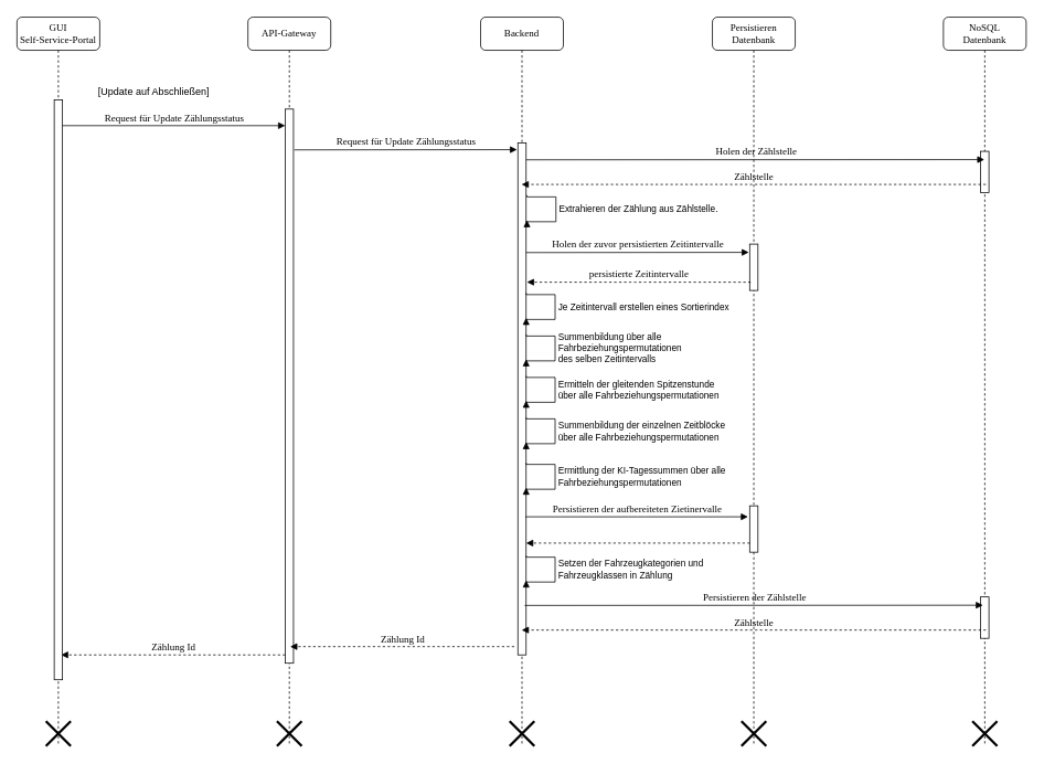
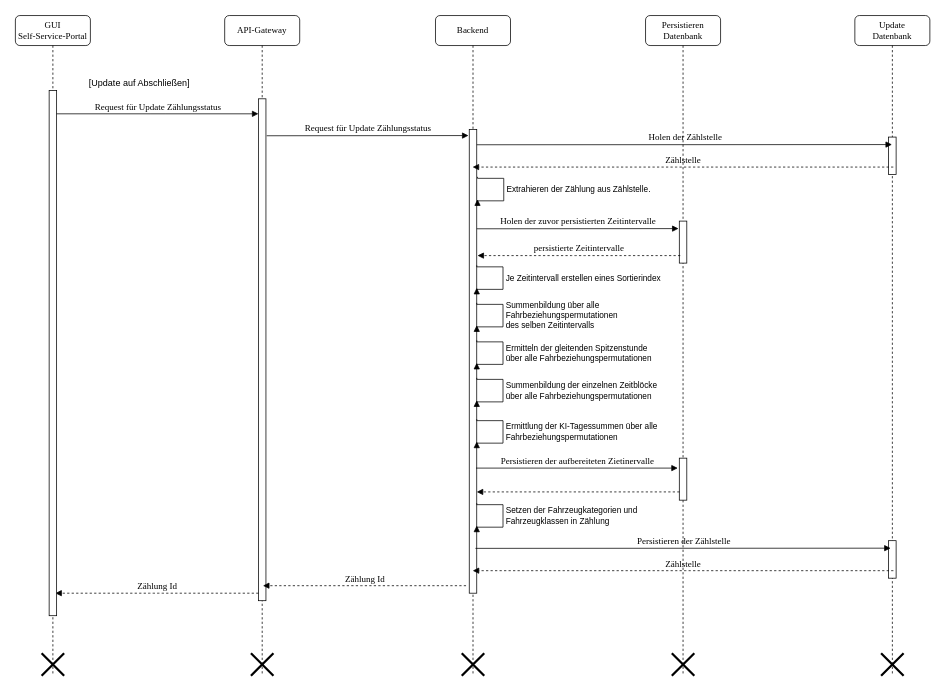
  <mxCell id="0" />
  <mxCell id="1" parent="0" />
  <mxCell id="2" value="API-Gateway" style="shape=umlLifeline;perimeter=lifelinePerimeter;whiteSpace=wrap;html=1;container=1;collapsible=0;recursiveResize=0;outlineConnect=0;rounded=1;shadow=0;comic=0;labelBackgroundColor=none;strokeWidth=1;fontFamily=Verdana;fontSize=12;align=center;" parent="1" vertex="1"><mxGeometry x="299" y="20" width="100" height="880" as="geometry" /></mxCell>
  <mxCell id="3" value="" style="html=1;points=[];perimeter=orthogonalPerimeter;rounded=0;shadow=0;comic=0;labelBackgroundColor=none;strokeWidth=1;fontFamily=Verdana;fontSize=12;align=center;" parent="2" vertex="1"><mxGeometry x="45" y="111" width="10" height="669" as="geometry" /></mxCell>
  <mxCell id="4" value="" style="shape=umlDestroy;whiteSpace=wrap;html=1;strokeWidth=3;targetShapes=umlLifeline;" parent="2" vertex="1"><mxGeometry x="35" y="850" width="30" height="30" as="geometry" /></mxCell>
  <mxCell id="5" value="Zählung Id" style="html=1;verticalAlign=bottom;endArrow=block;labelBackgroundColor=none;fontFamily=Verdana;fontSize=12;edgeStyle=elbowEdgeStyle;elbow=vertical;exitX=0.925;exitY=0.55;exitDx=0;exitDy=0;exitPerimeter=0;dashed=1;" edge="1" parent="2"><mxGeometry x="-0.003" relative="1" as="geometry"><mxPoint x="45.0" y="770" as="sourcePoint" /><mxPoint as="offset" /><mxPoint x="-225.75" y="770" as="targetPoint" /></mxGeometry></mxCell>
  <mxCell id="6" value="Backend" style="shape=umlLifeline;perimeter=lifelinePerimeter;whiteSpace=wrap;html=1;container=1;collapsible=0;recursiveResize=0;outlineConnect=0;rounded=1;shadow=0;comic=0;labelBackgroundColor=none;strokeWidth=1;fontFamily=Verdana;fontSize=12;align=center;" parent="1" vertex="1"><mxGeometry x="580" y="20" width="100" height="880" as="geometry" /></mxCell>
  <mxCell id="7" value="" style="html=1;points=[];perimeter=orthogonalPerimeter;rounded=0;shadow=0;comic=0;labelBackgroundColor=none;strokeWidth=1;fontFamily=Verdana;fontSize=12;align=center;" parent="6" vertex="1"><mxGeometry x="45" y="152" width="10" height="618" as="geometry" /></mxCell>
  <mxCell id="8" value="" style="shape=umlDestroy;whiteSpace=wrap;html=1;strokeWidth=3;targetShapes=umlLifeline;" parent="6" vertex="1"><mxGeometry x="35" y="850" width="30" height="30" as="geometry" /></mxCell>
  <mxCell id="9" value="Je Zeitintervall erstellen eines Sortierindex" style="html=1;align=left;spacingLeft=2;endArrow=block;rounded=0;edgeStyle=orthogonalEdgeStyle;curved=0;rounded=0;" edge="1" parent="6"><mxGeometry relative="1" as="geometry"><mxPoint x="55" y="333" as="sourcePoint" /><Array as="points"><mxPoint x="90" y="335" /><mxPoint x="90" y="365" /></Array><mxPoint x="55" y="363" as="targetPoint" /><mxPoint as="offset" /></mxGeometry></mxCell>
  <mxCell id="10" value="Summenbildung über alle&amp;nbsp;&lt;div&gt;Fahrbeziehungspermutationen&lt;/div&gt;&lt;div&gt;des selben Zeitintervalls&lt;/div&gt;" style="html=1;align=left;spacingLeft=2;endArrow=block;rounded=0;edgeStyle=orthogonalEdgeStyle;curved=0;rounded=0;" edge="1" parent="6"><mxGeometry relative="1" as="geometry"><mxPoint x="55" y="383" as="sourcePoint" /><Array as="points"><mxPoint x="90" y="385" /><mxPoint x="90" y="415" /></Array><mxPoint x="55" y="413" as="targetPoint" /><mxPoint as="offset" /></mxGeometry></mxCell>
  <mxCell id="11" value="Ermitteln der gleitenden Spitzenstunde&lt;div&gt;über alle&amp;nbsp;&lt;span style=&quot;background-color: light-dark(#ffffff, var(--ge-dark-color, #121212)); color: light-dark(rgb(0, 0, 0), rgb(255, 255, 255));&quot;&gt;Fahrbeziehungspermutationen&lt;/span&gt;&lt;/div&gt;" style="html=1;align=left;spacingLeft=2;endArrow=block;rounded=0;edgeStyle=orthogonalEdgeStyle;curved=0;rounded=0;" edge="1" parent="6"><mxGeometry relative="1" as="geometry"><mxPoint x="55" y="433" as="sourcePoint" /><Array as="points"><mxPoint x="90" y="435" /><mxPoint x="90" y="465" /></Array><mxPoint x="55" y="463" as="targetPoint" /><mxPoint as="offset" /></mxGeometry></mxCell>
  <mxCell id="12" value="Summenbildung der einzelnen Zeitblöcke&lt;div&gt;über alle&amp;nbsp;&lt;span style=&quot;background-color: light-dark(#ffffff, var(--ge-dark-color, #121212)); color: light-dark(rgb(0, 0, 0), rgb(255, 255, 255));&quot;&gt;Fahrbeziehungspermutationen&lt;/span&gt;&lt;/div&gt;" style="html=1;align=left;spacingLeft=2;endArrow=block;rounded=0;edgeStyle=orthogonalEdgeStyle;curved=0;rounded=0;" edge="1" parent="6"><mxGeometry relative="1" as="geometry"><mxPoint x="55" y="483" as="sourcePoint" /><Array as="points"><mxPoint x="90" y="485" /><mxPoint x="90" y="515" /></Array><mxPoint x="55" y="513" as="targetPoint" /><mxPoint as="offset" /></mxGeometry></mxCell>
  <mxCell id="13" value="Ermittlung der KI-Tagessummen über alle&lt;div&gt;Fahrbeziehungspermutationen&lt;/div&gt;" style="html=1;align=left;spacingLeft=2;endArrow=block;rounded=0;edgeStyle=orthogonalEdgeStyle;curved=0;rounded=0;" edge="1" parent="6"><mxGeometry relative="1" as="geometry"><mxPoint x="55" y="538" as="sourcePoint" /><Array as="points"><mxPoint x="90" y="540" /><mxPoint x="90" y="570" /></Array><mxPoint x="55" y="568" as="targetPoint" /><mxPoint as="offset" /></mxGeometry></mxCell>
  <mxCell id="14" value="Setzen der Fahrzeugkategorien und&lt;div&gt;Fahrzeugklassen in Zählung&lt;/div&gt;" style="html=1;align=left;spacingLeft=2;endArrow=block;rounded=0;edgeStyle=orthogonalEdgeStyle;curved=0;rounded=0;" edge="1" parent="6"><mxGeometry relative="1" as="geometry"><mxPoint x="55" y="650" as="sourcePoint" /><Array as="points"><mxPoint x="90" y="652" /><mxPoint x="90" y="682" /></Array><mxPoint x="55" y="680" as="targetPoint" /><mxPoint as="offset" /></mxGeometry></mxCell>
  <mxCell id="15" value="Persistieren&lt;div&gt;Datenbank&lt;/div&gt;" style="shape=umlLifeline;perimeter=lifelinePerimeter;whiteSpace=wrap;html=1;container=1;collapsible=0;recursiveResize=0;outlineConnect=0;rounded=1;shadow=0;comic=0;labelBackgroundColor=none;strokeWidth=1;fontFamily=Verdana;fontSize=12;align=center;" parent="1" vertex="1"><mxGeometry x="860" y="20" width="100" height="880" as="geometry" /></mxCell>
  <mxCell id="16" value="" style="shape=umlDestroy;whiteSpace=wrap;html=1;strokeWidth=3;targetShapes=umlLifeline;" parent="15" vertex="1"><mxGeometry x="35" y="850" width="30" height="30" as="geometry" /></mxCell>
  <mxCell id="17" value="" style="html=1;points=[];perimeter=orthogonalPerimeter;rounded=0;shadow=0;comic=0;labelBackgroundColor=none;strokeWidth=1;fontFamily=Verdana;fontSize=12;align=center;" parent="15" vertex="1"><mxGeometry x="45" y="274" width="10" height="56" as="geometry" /></mxCell>
  <mxCell id="18" value="" style="html=1;points=[];perimeter=orthogonalPerimeter;rounded=0;shadow=0;comic=0;labelBackgroundColor=none;strokeWidth=1;fontFamily=Verdana;fontSize=12;align=center;" vertex="1" parent="15"><mxGeometry x="45" y="590" width="10" height="56" as="geometry" /></mxCell>
  <mxCell id="19" value="GUI&lt;div&gt;Self-Service-Portal&lt;/div&gt;" style="shape=umlLifeline;perimeter=lifelinePerimeter;whiteSpace=wrap;html=1;container=1;collapsible=0;recursiveResize=0;outlineConnect=0;rounded=1;shadow=0;comic=0;labelBackgroundColor=none;strokeWidth=1;fontFamily=Verdana;fontSize=12;align=center;" parent="1" vertex="1"><mxGeometry x="20" y="20" width="100" height="880" as="geometry" /></mxCell>
  <mxCell id="20" value="" style="html=1;points=[];perimeter=orthogonalPerimeter;rounded=0;shadow=0;comic=0;labelBackgroundColor=none;strokeWidth=1;fontFamily=Verdana;fontSize=12;align=center;" parent="19" vertex="1"><mxGeometry x="45" y="100" width="10" height="700" as="geometry" /></mxCell>
  <mxCell id="21" value="" style="shape=umlDestroy;whiteSpace=wrap;html=1;strokeWidth=3;targetShapes=umlLifeline;" parent="19" vertex="1"><mxGeometry x="35" y="850" width="30" height="30" as="geometry" /></mxCell>
  <mxCell id="22" value="[Update auf Abschließen&lt;span style=&quot;background-color: transparent; color: light-dark(rgb(0, 0, 0), rgb(255, 255, 255));&quot;&gt;]&lt;/span&gt;" style="text;html=1;strokeColor=none;fillColor=none;align=center;verticalAlign=middle;whiteSpace=wrap;rounded=0;" parent="1" vertex="1"><mxGeometry x="90" y="96" width="191" height="30" as="geometry" /></mxCell>
  <mxCell id="23" value="Request für Update Zählungsstatus" style="html=1;verticalAlign=bottom;endArrow=block;entryX=0;entryY=0;labelBackgroundColor=none;fontFamily=Verdana;fontSize=12;edgeStyle=elbowEdgeStyle;elbow=vertical;" parent="1" edge="1"><mxGeometry x="0.004" relative="1" as="geometry"><mxPoint x="75" y="151" as="sourcePoint" /><mxPoint as="offset" /><mxPoint x="344" y="151" as="targetPoint" /></mxGeometry></mxCell>
  <mxCell id="24" value="Request für Update Zählungsstatus" style="html=1;verticalAlign=bottom;endArrow=block;entryX=0;entryY=0;labelBackgroundColor=none;fontFamily=Verdana;fontSize=12;edgeStyle=elbowEdgeStyle;elbow=vertical;" parent="1" edge="1"><mxGeometry x="0.004" relative="1" as="geometry"><mxPoint x="355" y="180.25" as="sourcePoint" /><mxPoint as="offset" /><mxPoint x="624" y="180.25" as="targetPoint" /></mxGeometry></mxCell>
  <mxCell id="25" value="" style="html=1;verticalAlign=bottom;endArrow=block;labelBackgroundColor=none;fontFamily=Verdana;fontSize=12;edgeStyle=elbowEdgeStyle;elbow=vertical;exitX=0.925;exitY=0.55;exitDx=0;exitDy=0;exitPerimeter=0;dashed=1;" parent="1" edge="1"><mxGeometry x="-0.001" relative="1" as="geometry"><mxPoint x="905.25" y="655" as="sourcePoint" /><mxPoint as="offset" /><mxPoint x="635" y="655" as="targetPoint" /></mxGeometry></mxCell>
- <mxCell id="26" value="NoSQL&lt;div&gt;Datenbank&lt;/div&gt;" style="shape=umlLifeline;perimeter=lifelinePerimeter;whiteSpace=wrap;html=1;container=1;collapsible=0;recursiveResize=0;outlineConnect=0;rounded=1;shadow=0;comic=0;labelBackgroundColor=none;strokeWidth=1;fontFamily=Verdana;fontSize=12;align=center;" parent="1" vertex="1"><mxGeometry x="1139" y="20" width="100" height="880" as="geometry" /></mxCell>
+ <mxCell id="26" value="Update&lt;div&gt;Datenbank&lt;/div&gt;" style="shape=umlLifeline;perimeter=lifelinePerimeter;whiteSpace=wrap;html=1;container=1;collapsible=0;recursiveResize=0;outlineConnect=0;rounded=1;shadow=0;comic=0;labelBackgroundColor=none;strokeWidth=1;fontFamily=Verdana;fontSize=12;align=center;" parent="1" vertex="1"><mxGeometry x="1139" y="20" width="100" height="880" as="geometry" /></mxCell>
  <mxCell id="27" value="" style="shape=umlDestroy;whiteSpace=wrap;html=1;strokeWidth=3;targetShapes=umlLifeline;" parent="26" vertex="1"><mxGeometry x="35" y="850" width="30" height="30" as="geometry" /></mxCell>
  <mxCell id="28" value="" style="html=1;points=[];perimeter=orthogonalPerimeter;rounded=0;shadow=0;comic=0;labelBackgroundColor=none;strokeWidth=1;fontFamily=Verdana;fontSize=12;align=center;" parent="26" vertex="1"><mxGeometry x="45" y="162" width="10" height="50" as="geometry" /></mxCell>
  <mxCell id="29" value="" style="html=1;points=[];perimeter=orthogonalPerimeter;rounded=0;shadow=0;comic=0;labelBackgroundColor=none;strokeWidth=1;fontFamily=Verdana;fontSize=12;align=center;" vertex="1" parent="26"><mxGeometry x="45" y="700" width="10" height="50" as="geometry" /></mxCell>
  <mxCell id="30" value="Holen der Zählstelle" style="html=1;verticalAlign=bottom;endArrow=block;labelBackgroundColor=none;fontFamily=Verdana;fontSize=12;edgeStyle=elbowEdgeStyle;elbow=vertical;" parent="1" edge="1"><mxGeometry x="0.004" relative="1" as="geometry"><mxPoint x="635" y="192.25" as="sourcePoint" /><mxPoint as="offset" /><mxPoint x="1188.5" y="192" as="targetPoint" /></mxGeometry></mxCell>
  <mxCell id="31" value="Extrahieren der Zählung aus Zählstelle." style="html=1;align=left;spacingLeft=2;endArrow=block;rounded=0;edgeStyle=orthogonalEdgeStyle;curved=0;rounded=0;" parent="1" edge="1"><mxGeometry relative="1" as="geometry"><mxPoint x="636" y="235" as="sourcePoint" /><Array as="points"><mxPoint x="671" y="237" /><mxPoint x="671" y="267" /></Array><mxPoint x="636" y="265" as="targetPoint" /><mxPoint as="offset" /></mxGeometry></mxCell>
  <mxCell id="32" value="Zählstelle" style="html=1;verticalAlign=bottom;endArrow=block;labelBackgroundColor=none;fontFamily=Verdana;fontSize=12;edgeStyle=elbowEdgeStyle;elbow=vertical;exitX=0.925;exitY=0.55;exitDx=0;exitDy=0;exitPerimeter=0;dashed=1;" parent="1" edge="1"><mxGeometry x="-0.001" relative="1" as="geometry"><mxPoint x="1190.25" y="222" as="sourcePoint" /><mxPoint as="offset" /><mxPoint x="629.5" y="222" as="targetPoint" /></mxGeometry></mxCell>
  <mxCell id="33" value="Holen der zuvor persistierten Zeitintervalle" style="html=1;verticalAlign=bottom;endArrow=block;entryX=0;entryY=0;labelBackgroundColor=none;fontFamily=Verdana;fontSize=12;edgeStyle=elbowEdgeStyle;elbow=vertical;" parent="1" edge="1"><mxGeometry x="0.004" relative="1" as="geometry"><mxPoint x="635" y="304.25" as="sourcePoint" /><mxPoint as="offset" /><mxPoint x="904" y="304.25" as="targetPoint" /></mxGeometry></mxCell>
  <mxCell id="34" value="Persistieren der aufbereiteten Zietinervalle" style="html=1;verticalAlign=bottom;endArrow=block;entryX=0;entryY=0;labelBackgroundColor=none;fontFamily=Verdana;fontSize=12;edgeStyle=elbowEdgeStyle;elbow=horizontal;" edge="1" parent="1"><mxGeometry x="0.004" relative="1" as="geometry"><mxPoint x="634" y="623.25" as="sourcePoint" /><mxPoint as="offset" /><mxPoint x="903" y="623.25" as="targetPoint" /></mxGeometry></mxCell>
  <mxCell id="35" value="persistierte Zeitintervalle" style="html=1;verticalAlign=bottom;endArrow=block;labelBackgroundColor=none;fontFamily=Verdana;fontSize=12;edgeStyle=elbowEdgeStyle;elbow=vertical;exitX=0.925;exitY=0.55;exitDx=0;exitDy=0;exitPerimeter=0;dashed=1;" edge="1" parent="1"><mxGeometry x="-0.001" relative="1" as="geometry"><mxPoint x="906.25" y="340" as="sourcePoint" /><mxPoint as="offset" /><mxPoint x="636" y="340" as="targetPoint" /></mxGeometry></mxCell>
  <mxCell id="36" value="Persistieren der Zählstelle" style="html=1;verticalAlign=bottom;endArrow=block;labelBackgroundColor=none;fontFamily=Verdana;fontSize=12;edgeStyle=elbowEdgeStyle;elbow=vertical;" edge="1" parent="1"><mxGeometry x="0.004" relative="1" as="geometry"><mxPoint x="633.25" y="730.25" as="sourcePoint" /><mxPoint as="offset" /><mxPoint x="1186.75" y="730" as="targetPoint" /></mxGeometry></mxCell>
  <mxCell id="37" value="Zählstelle" style="html=1;verticalAlign=bottom;endArrow=block;labelBackgroundColor=none;fontFamily=Verdana;fontSize=12;edgeStyle=elbowEdgeStyle;elbow=vertical;exitX=0.925;exitY=0.55;exitDx=0;exitDy=0;exitPerimeter=0;dashed=1;" edge="1" parent="1"><mxGeometry x="-0.001" relative="1" as="geometry"><mxPoint x="1190.38" y="760" as="sourcePoint" /><mxPoint as="offset" /><mxPoint x="629.63" y="760" as="targetPoint" /></mxGeometry></mxCell>
  <mxCell id="38" value="Zählung Id" style="html=1;verticalAlign=bottom;endArrow=block;labelBackgroundColor=none;fontFamily=Verdana;fontSize=12;edgeStyle=elbowEdgeStyle;elbow=vertical;exitX=0.925;exitY=0.55;exitDx=0;exitDy=0;exitPerimeter=0;dashed=1;" edge="1" parent="1"><mxGeometry x="-0.003" relative="1" as="geometry"><mxPoint x="620.75" y="780" as="sourcePoint" /><mxPoint as="offset" /><mxPoint x="350" y="780" as="targetPoint" /></mxGeometry></mxCell>
